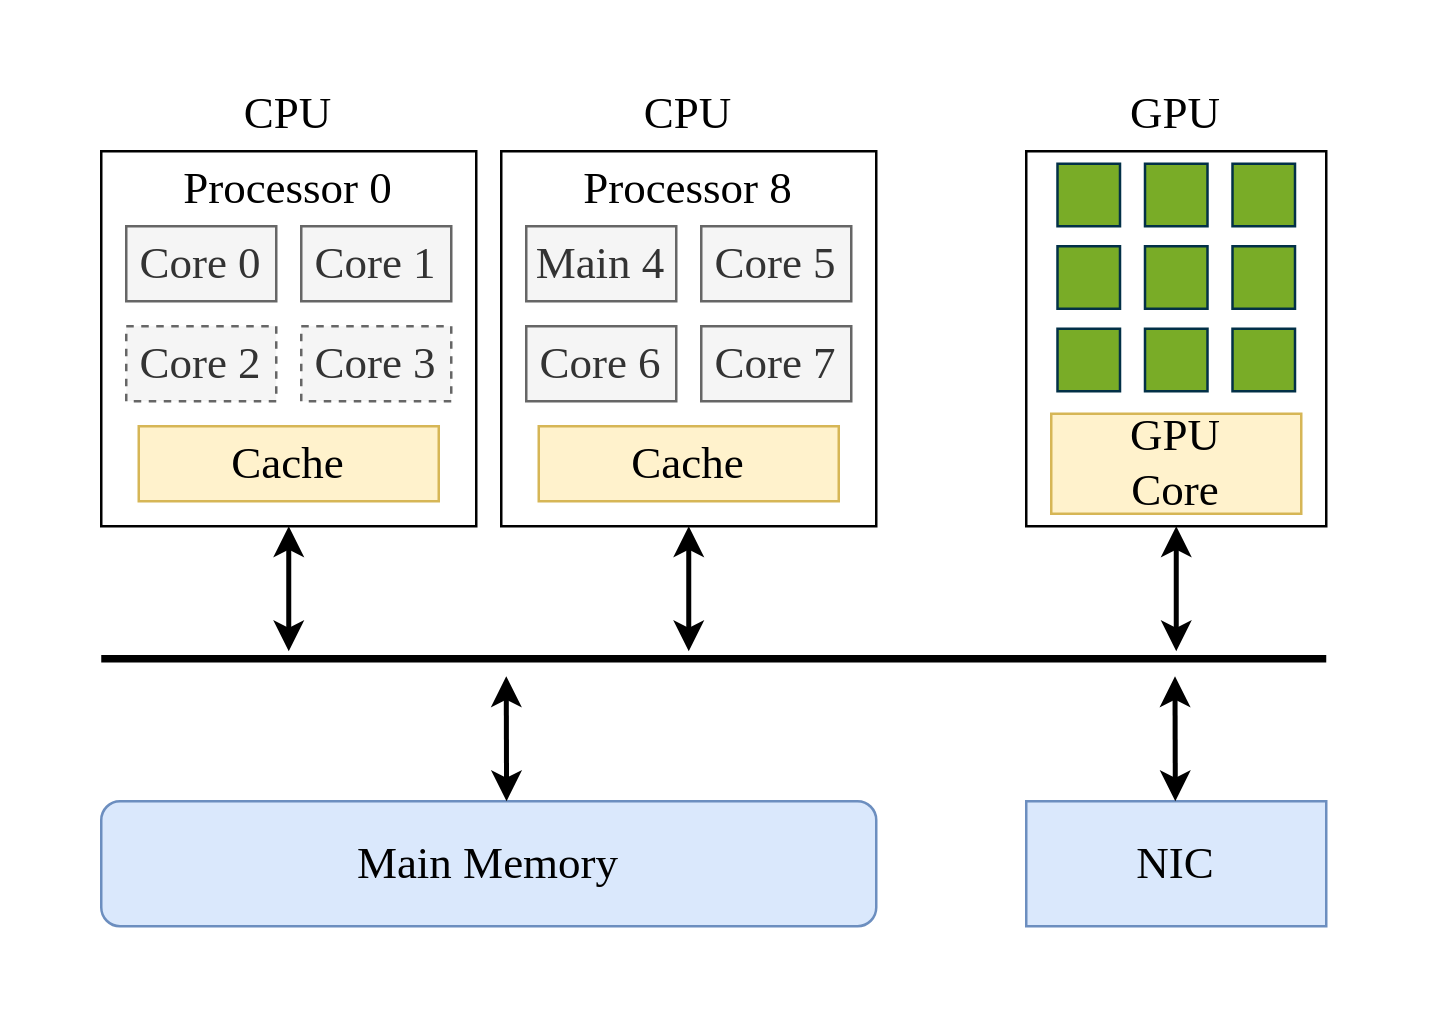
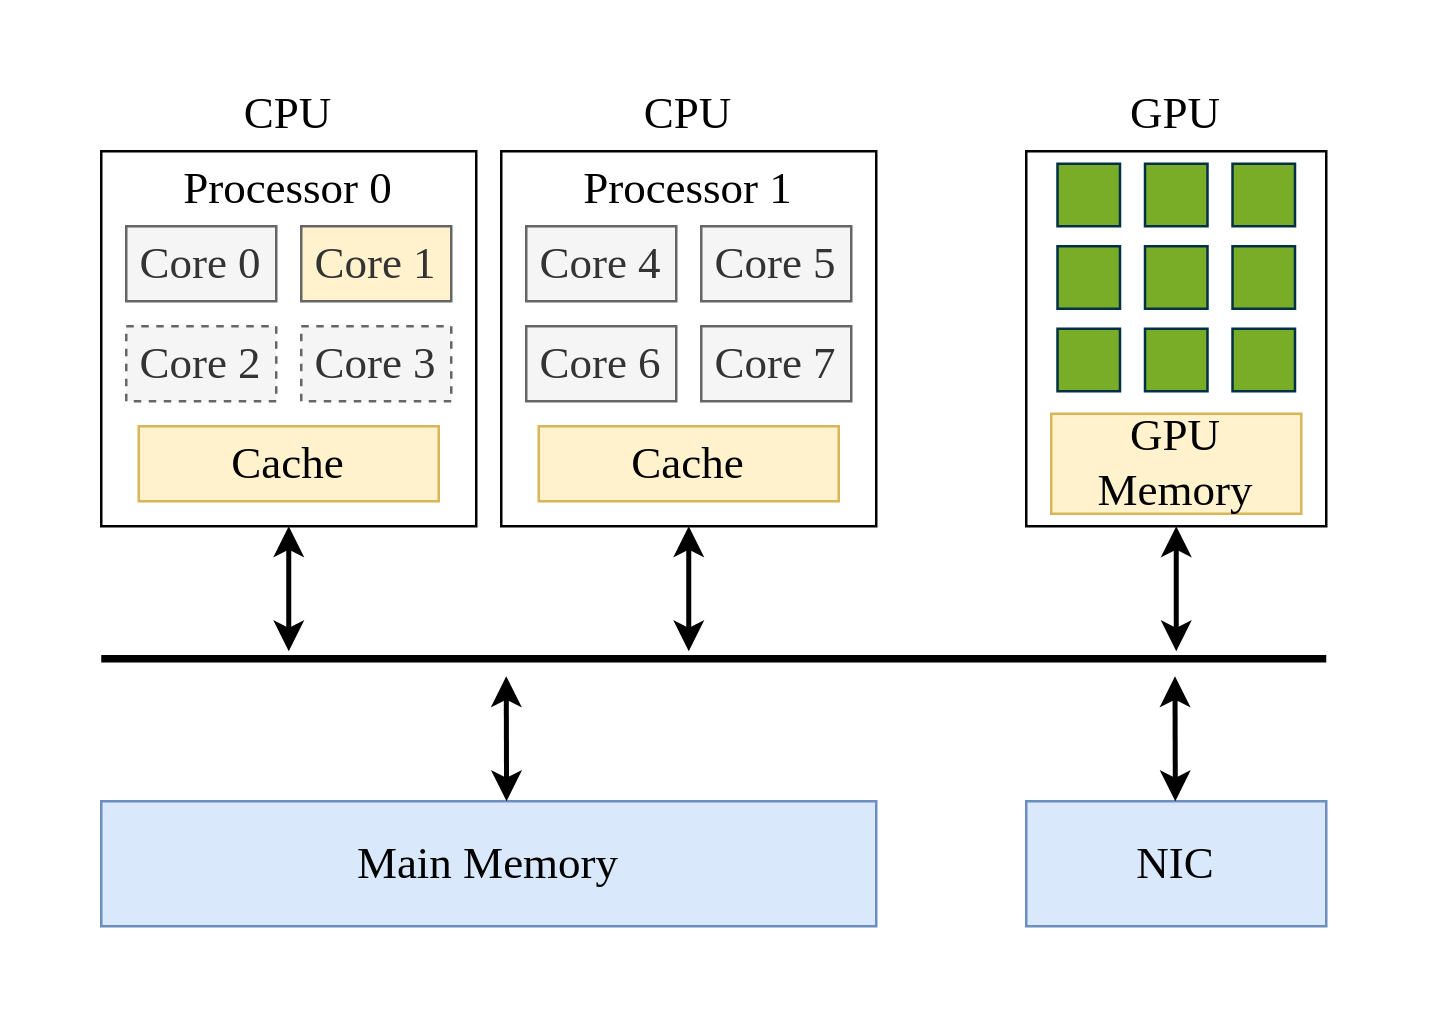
  <mxCell id="0" />
  <mxCell id="1" parent="0" />
  <mxCell id="2" value="" style="rounded=0;whiteSpace=wrap;html=1;strokeColor=none;fillColor=none;" parent="1" vertex="1"><mxGeometry x="20" y="20" width="530" height="370" as="geometry" /></mxCell>
  <mxCell id="3" value="" style="rounded=0;whiteSpace=wrap;html=1;fillColor=none;fontFamily=Times New Roman;" parent="1" vertex="1"><mxGeometry x="40" y="60" width="150" height="150" as="geometry" /></mxCell>
  <mxCell id="4" value="Processor&amp;nbsp;0" style="text;html=1;strokeColor=none;fillColor=none;align=center;verticalAlign=middle;whiteSpace=wrap;rounded=0;fontSize=18;fontFamily=Times New Roman;" parent="1" vertex="1"><mxGeometry x="70" y="60" width="90" height="30" as="geometry" /></mxCell>
  <mxCell id="5" value="Core 0" style="rounded=0;whiteSpace=wrap;html=1;fontSize=18;fillColor=#f5f5f5;strokeColor=#666666;fontColor=#333333;fontFamily=Times New Roman;" parent="1" vertex="1"><mxGeometry x="50" y="90" width="60" height="30" as="geometry" /></mxCell>
- <mxCell id="6" value="Core&amp;nbsp;1" style="rounded=0;whiteSpace=wrap;html=1;fontSize=18;fillColor=#f5f5f5;strokeColor=#666666;fontColor=#333333;fontFamily=Times New Roman;" parent="1" vertex="1"><mxGeometry x="120" y="90" width="60" height="30" as="geometry" /></mxCell>
+ <mxCell id="6" value="Core&amp;nbsp;1" style="rounded=0;whiteSpace=wrap;html=1;fontSize=18;fillColor=#fff2cc;strokeColor=#666666;fontColor=#333333;fontFamily=Times New Roman;" parent="1" vertex="1"><mxGeometry x="120" y="90" width="60" height="30" as="geometry" /></mxCell>
  <mxCell id="7" value="Core&amp;nbsp;2" style="rounded=0;whiteSpace=wrap;html=1;fontSize=18;fillColor=#f5f5f5;strokeColor=#666666;fontColor=#333333;fontFamily=Times New Roman;dashed=1;" parent="1" vertex="1"><mxGeometry x="50" y="130" width="60" height="30" as="geometry" /></mxCell>
  <mxCell id="8" value="Core&amp;nbsp;3" style="rounded=0;whiteSpace=wrap;html=1;fontSize=18;fillColor=#f5f5f5;strokeColor=#666666;fontColor=#333333;fontFamily=Times New Roman;dashed=1;" parent="1" vertex="1"><mxGeometry x="120" y="130" width="60" height="30" as="geometry" /></mxCell>
  <mxCell id="9" value="" style="rounded=0;whiteSpace=wrap;html=1;fillColor=none;fontFamily=Times New Roman;" parent="1" vertex="1"><mxGeometry x="200" y="60" width="150" height="150" as="geometry" /></mxCell>
- <mxCell id="10" value="Processor 8" style="text;html=1;strokeColor=none;fillColor=none;align=center;verticalAlign=middle;whiteSpace=wrap;rounded=0;fontSize=18;fontFamily=Times New Roman;" parent="1" vertex="1"><mxGeometry x="230" y="60" width="90" height="30" as="geometry" /></mxCell>
- <mxCell id="11" value="Main&amp;nbsp;4" style="rounded=0;whiteSpace=wrap;html=1;fontSize=18;fillColor=#f5f5f5;strokeColor=#666666;fontColor=#333333;fontFamily=Times New Roman;" parent="1" vertex="1"><mxGeometry x="210" y="90" width="60" height="30" as="geometry" /></mxCell>
+ <mxCell id="10" value="Processor 1" style="text;html=1;strokeColor=none;fillColor=none;align=center;verticalAlign=middle;whiteSpace=wrap;rounded=0;fontSize=18;fontFamily=Times New Roman;" parent="1" vertex="1"><mxGeometry x="230" y="60" width="90" height="30" as="geometry" /></mxCell>
+ <mxCell id="11" value="Core&amp;nbsp;4" style="rounded=0;whiteSpace=wrap;html=1;fontSize=18;fillColor=#f5f5f5;strokeColor=#666666;fontColor=#333333;fontFamily=Times New Roman;" parent="1" vertex="1"><mxGeometry x="210" y="90" width="60" height="30" as="geometry" /></mxCell>
  <mxCell id="12" value="Core&amp;nbsp;5" style="rounded=0;whiteSpace=wrap;html=1;fontSize=18;fillColor=#f5f5f5;strokeColor=#666666;fontColor=#333333;fontFamily=Times New Roman;" parent="1" vertex="1"><mxGeometry x="280" y="90" width="60" height="30" as="geometry" /></mxCell>
  <mxCell id="13" value="Core&amp;nbsp;6" style="rounded=0;whiteSpace=wrap;html=1;fontSize=18;fillColor=#f5f5f5;strokeColor=#666666;fontColor=#333333;fontFamily=Times New Roman;" parent="1" vertex="1"><mxGeometry x="210" y="130" width="60" height="30" as="geometry" /></mxCell>
  <mxCell id="14" value="Core&amp;nbsp;7" style="rounded=0;whiteSpace=wrap;html=1;fontSize=18;fillColor=#f5f5f5;strokeColor=#666666;fontColor=#333333;fontFamily=Times New Roman;" parent="1" vertex="1"><mxGeometry x="280" y="130" width="60" height="30" as="geometry" /></mxCell>
  <mxCell id="15" value="Cache" style="rounded=0;whiteSpace=wrap;html=1;fontSize=18;fillColor=#fff2cc;strokeColor=#d6b656;fontFamily=Times New Roman;" parent="1" vertex="1"><mxGeometry x="55" y="170" width="120" height="30" as="geometry" /></mxCell>
  <mxCell id="16" value="Cache" style="rounded=0;whiteSpace=wrap;html=1;fontSize=18;fillColor=#fff2cc;strokeColor=#d6b656;fontFamily=Times New Roman;" parent="1" vertex="1"><mxGeometry x="215" y="170" width="120" height="30" as="geometry" /></mxCell>
  <mxCell id="17" value="" style="endArrow=none;html=1;rounded=0;fontSize=18;strokeWidth=3;fontFamily=Times New Roman;" parent="1" edge="1"><mxGeometry width="50" height="50" relative="1" as="geometry"><mxPoint x="40" y="263" as="sourcePoint" /><mxPoint x="530" y="263" as="targetPoint" /></mxGeometry></mxCell>
  <mxCell id="18" value="" style="endArrow=classic;startArrow=classic;html=1;rounded=0;strokeWidth=2;fontSize=18;entryX=0.5;entryY=1;entryDx=0;entryDy=0;fontFamily=Times New Roman;" parent="1" target="3" edge="1"><mxGeometry width="50" height="50" relative="1" as="geometry"><mxPoint x="115" y="260" as="sourcePoint" /><mxPoint x="40" y="350" as="targetPoint" /></mxGeometry></mxCell>
  <mxCell id="19" value="" style="endArrow=classic;startArrow=classic;html=1;rounded=0;strokeWidth=2;fontSize=18;entryX=0.5;entryY=1;entryDx=0;entryDy=0;fontFamily=Times New Roman;" parent="1" target="9" edge="1"><mxGeometry width="50" height="50" relative="1" as="geometry"><mxPoint x="275" y="260" as="sourcePoint" /><mxPoint x="125" y="220" as="targetPoint" /></mxGeometry></mxCell>
- <mxCell id="20" value="Main Memory" style="whiteSpace=wrap;html=1;fontSize=18;fillColor=#dae8fc;strokeColor=#6c8ebf;fontFamily=Times New Roman;rounded=1;" parent="1" vertex="1"><mxGeometry x="40" y="320" width="310" height="50" as="geometry" /></mxCell>
+ <mxCell id="20" value="Main Memory" style="rounded=0;whiteSpace=wrap;html=1;fontSize=18;fillColor=#dae8fc;strokeColor=#6c8ebf;fontFamily=Times New Roman;" parent="1" vertex="1"><mxGeometry x="40" y="320" width="310" height="50" as="geometry" /></mxCell>
  <mxCell id="21" value="" style="rounded=0;whiteSpace=wrap;html=1;fontSize=18;fontFamily=Times New Roman;" parent="1" vertex="1"><mxGeometry x="410" y="60" width="120" height="150" as="geometry" /></mxCell>
  <mxCell id="22" value="&lt;font&gt;CPU&lt;/font&gt;" style="text;html=1;strokeColor=none;fillColor=none;align=center;verticalAlign=middle;whiteSpace=wrap;rounded=0;fontSize=18;fontFamily=Times New Roman;" parent="1" vertex="1"><mxGeometry x="85" y="30" width="60" height="30" as="geometry" /></mxCell>
  <mxCell id="23" value="&lt;font&gt;CPU&lt;/font&gt;" style="text;html=1;strokeColor=none;fillColor=none;align=center;verticalAlign=middle;whiteSpace=wrap;rounded=0;fontSize=18;fontFamily=Times New Roman;" parent="1" vertex="1"><mxGeometry x="245" y="30" width="60" height="30" as="geometry" /></mxCell>
  <mxCell id="24" value="&lt;font&gt;GPU&lt;/font&gt;" style="text;html=1;strokeColor=none;fillColor=none;align=center;verticalAlign=middle;whiteSpace=wrap;rounded=0;fontSize=18;fontFamily=Times New Roman;" parent="1" vertex="1"><mxGeometry x="440" y="30" width="60" height="30" as="geometry" /></mxCell>
  <mxCell id="25" value="" style="whiteSpace=wrap;html=1;aspect=fixed;fontSize=18;fillColor=#79AC27;strokeColor=#023047;fontFamily=Times New Roman;" parent="1" vertex="1"><mxGeometry x="457.5" y="65" width="25" height="25" as="geometry" /></mxCell>
  <mxCell id="26" value="" style="whiteSpace=wrap;html=1;aspect=fixed;fontSize=18;fillColor=#79AC27;strokeColor=#023047;fontFamily=Times New Roman;" parent="1" vertex="1"><mxGeometry x="422.5" y="65" width="25" height="25" as="geometry" /></mxCell>
  <mxCell id="27" value="" style="whiteSpace=wrap;html=1;aspect=fixed;fontSize=18;fillColor=#79AC27;strokeColor=#023047;fontFamily=Times New Roman;" parent="1" vertex="1"><mxGeometry x="492.5" y="65" width="25" height="25" as="geometry" /></mxCell>
  <mxCell id="28" value="" style="whiteSpace=wrap;html=1;aspect=fixed;fontSize=18;fillColor=#79AC27;strokeColor=#023047;fontFamily=Times New Roman;" parent="1" vertex="1"><mxGeometry x="457.5" y="98" width="25" height="25" as="geometry" /></mxCell>
  <mxCell id="29" value="" style="whiteSpace=wrap;html=1;aspect=fixed;fontSize=18;fillColor=#79AC27;strokeColor=#023047;fontFamily=Times New Roman;" parent="1" vertex="1"><mxGeometry x="422.5" y="98" width="25" height="25" as="geometry" /></mxCell>
  <mxCell id="30" value="" style="whiteSpace=wrap;html=1;aspect=fixed;fontSize=18;fillColor=#79AC27;strokeColor=#023047;fontFamily=Times New Roman;" parent="1" vertex="1"><mxGeometry x="492.5" y="98" width="25" height="25" as="geometry" /></mxCell>
  <mxCell id="31" value="" style="whiteSpace=wrap;html=1;aspect=fixed;fontSize=18;fillColor=#79AC27;strokeColor=#023047;fontFamily=Times New Roman;" parent="1" vertex="1"><mxGeometry x="457.5" y="131" width="25" height="25" as="geometry" /></mxCell>
  <mxCell id="32" value="" style="whiteSpace=wrap;html=1;aspect=fixed;fontSize=18;fillColor=#79AC27;strokeColor=#023047;fontFamily=Times New Roman;" parent="1" vertex="1"><mxGeometry x="422.5" y="131" width="25" height="25" as="geometry" /></mxCell>
  <mxCell id="33" value="" style="whiteSpace=wrap;html=1;aspect=fixed;fontSize=18;fillColor=#79AC27;strokeColor=#023047;fontFamily=Times New Roman;" parent="1" vertex="1"><mxGeometry x="492.5" y="131" width="25" height="25" as="geometry" /></mxCell>
- <mxCell id="34" value="GPU&lt;br&gt;Core" style="rounded=0;whiteSpace=wrap;html=1;fontSize=18;fillColor=#fff2cc;strokeColor=#d6b656;fontFamily=Times New Roman;" parent="1" vertex="1"><mxGeometry x="420" y="165" width="100" height="40" as="geometry" /></mxCell>
+ <mxCell id="34" value="GPU&lt;br&gt;Memory" style="rounded=0;whiteSpace=wrap;html=1;fontSize=18;fillColor=#fff2cc;strokeColor=#d6b656;fontFamily=Times New Roman;" parent="1" vertex="1"><mxGeometry x="420" y="165" width="100" height="40" as="geometry" /></mxCell>
  <mxCell id="35" value="" style="endArrow=classic;startArrow=classic;html=1;rounded=0;strokeWidth=2;fontSize=18;entryX=0.5;entryY=1;entryDx=0;entryDy=0;fontFamily=Times New Roman;" parent="1" target="21" edge="1"><mxGeometry width="50" height="50" relative="1" as="geometry"><mxPoint x="470" y="260" as="sourcePoint" /><mxPoint x="285" y="220" as="targetPoint" /></mxGeometry></mxCell>
  <mxCell id="36" value="" style="endArrow=classic;startArrow=classic;html=1;rounded=0;strokeWidth=2;fontSize=18;exitX=0.523;exitY=0;exitDx=0;exitDy=0;exitPerimeter=0;fontFamily=Times New Roman;" parent="1" source="20" edge="1"><mxGeometry width="50" height="50" relative="1" as="geometry"><mxPoint x="195" y="280" as="sourcePoint" /><mxPoint x="202" y="270" as="targetPoint" /></mxGeometry></mxCell>
  <mxCell id="37" value="NIC" style="rounded=0;whiteSpace=wrap;html=1;fontSize=18;fillColor=#dae8fc;strokeColor=#6c8ebf;fontFamily=Times New Roman;" parent="1" vertex="1"><mxGeometry x="410" y="320" width="120" height="50" as="geometry" /></mxCell>
  <mxCell id="38" value="" style="endArrow=classic;startArrow=classic;html=1;rounded=0;strokeWidth=2;fontSize=18;exitX=0.523;exitY=0;exitDx=0;exitDy=0;exitPerimeter=0;fontFamily=Times New Roman;" parent="1" edge="1"><mxGeometry x="0.59" y="-98" width="50" height="50" relative="1" as="geometry"><mxPoint x="469.63" y="320" as="sourcePoint" /><mxPoint x="469.5" y="270" as="targetPoint" /><mxPoint as="offset" /></mxGeometry></mxCell>
